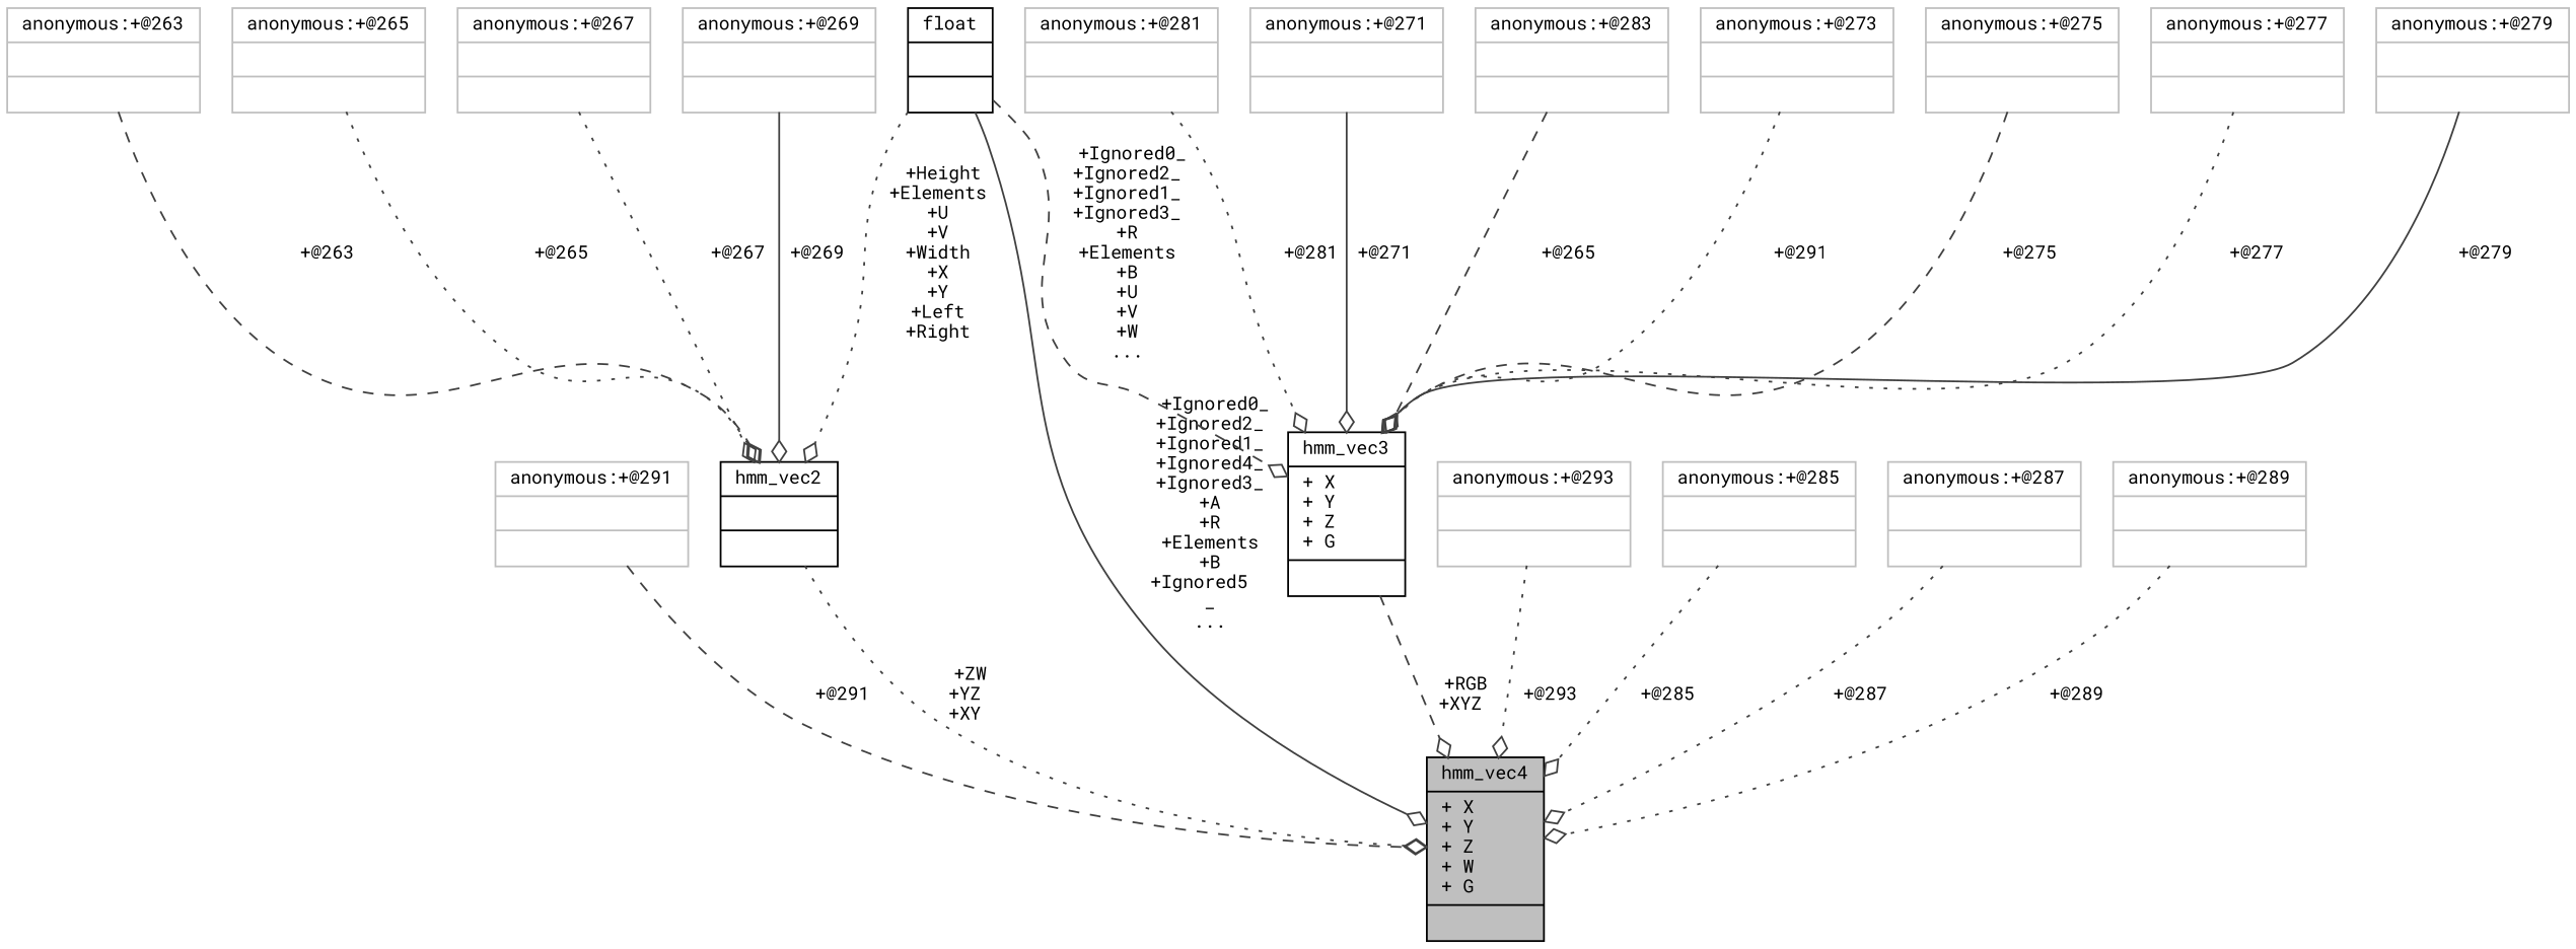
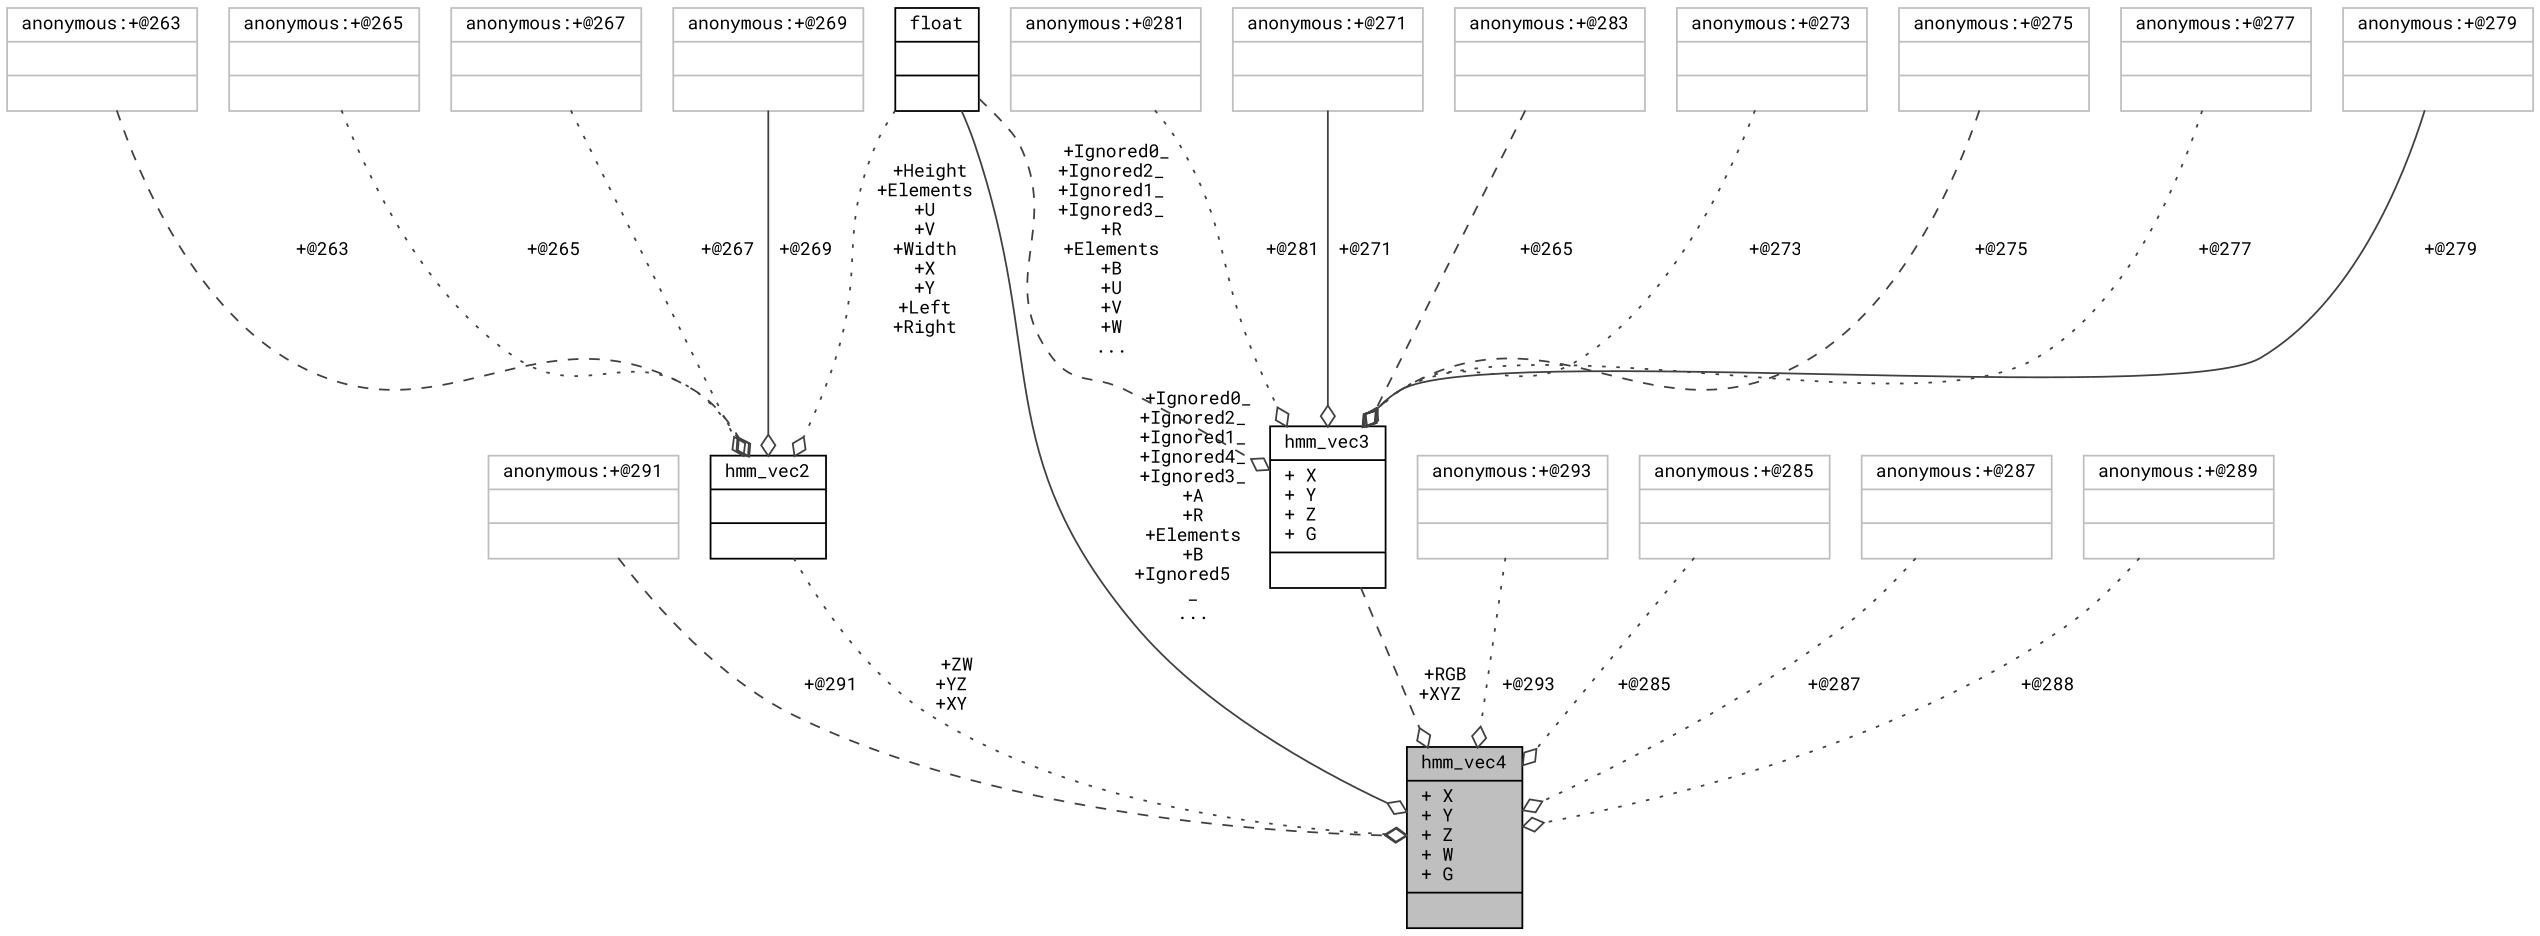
  digraph {
    fontname="Roboto Mono"
    node [color=grey75 fontname="Roboto Mono" fontsize=10 shape=record]
    edge [arrowhead=odiamond color=grey25 fontname="Roboto Mono" fontsize=10 labelfontname=Helvetica labelfontsize=10 style=dotted]
    n1 [color=black fillcolor=grey75 fontcolor=black height=0.2 label="{hmm_vec4\n|+ X\l+ Y\l+ Z\l+ W\l+ G\l|}" style=filled width=0.4]
    n2 [height=0.2 label="{anonymous:+@291\n||}" width=0.4]
    n3 [color=black height=0.2 label="{hmm_vec2\n||}" width=0.4]
    n4 [color=black height=0.2 label="{hmm_vec3\n|+ X\l+ Y\l+ Z\l+ G\l|}" width=0.4]
    n5 [color=black height=0.2 label="{float\n||}" width=0.4]
    n6 [height=0.2 label="{anonymous:+@263\n||}" width=0.4]
    n7 [height=0.2 label="{anonymous:+@265\n||}" width=0.4]
    n8 [height=0.2 label="{anonymous:+@267\n||}" width=0.4]
    n9 [height=0.2 label="{anonymous:+@269\n||}" width=0.4]
    n10 [height=0.2 label="{anonymous:+@293\n||}" width=0.4]
    n11 [height=0.2 label="{anonymous:+@281\n||}" width=0.4]
    n12 [height=0.2 label="{anonymous:+@271\n||}" width=0.4]
    n13 [height=0.2 label="{anonymous:+@283\n||}" width=0.4]
    n14 [height=0.2 label="{anonymous:+@273\n||}" width=0.4]
    n15 [height=0.2 label="{anonymous:+@275\n||}" width=0.4]
    n16 [height=0.2 label="{anonymous:+@277\n||}" width=0.4]
    n17 [height=0.2 label="{anonymous:+@279\n||}" width=0.4]
    n18 [height=0.2 label="{anonymous:+@285\n||}" width=0.4]
    n19 [height=0.2 label="{anonymous:+@287\n||}" width=0.4]
    n20 [height=0.2 label="{anonymous:+@289\n||}" width=0.4]
    n2 -> n1 [label=" +@291" style=dashed]
    n3 -> n1 [label=" +ZW\n+YZ\n+XY"]
    n4 -> n1 [label=" +RGB\n+XYZ" style=dashed]
    n5 -> n1 [label=" +Ignored0_\n+Ignored2_\n+Ignored1_\n+Ignored4_\n+Ignored3_\n+A\n+R\n+Elements\n+B\n+Ignored5\l_\n..." style=solid]
    n5 -> n3 [label=" +Height\n+Elements\n+U\n+V\n+Width\n+X\n+Y\n+Left\n+Right"]
    n5 -> n4 [label=" +Ignored0_\n+Ignored2_\n+Ignored1_\n+Ignored3_\n+R\n+Elements\n+B\n+U\n+V\n+W\n..." style=dashed]
    n6 -> n3 [label=" +@263" style=dashed]
    n7 -> n3 [label=" +@265"]
    n8 -> n3 [label=" +@267"]
    n9 -> n3 [label=" +@269" style=solid]
    n10 -> n1 [label=" +@293"]
    n11 -> n4 [label=" +@281"]
    n12 -> n4 [label=" +@271" style=solid]
    n13 -> n4 [label=" +@265" style=dashed]
-   n14 -> n4 [label=" +@291"]
+   n14 -> n4 [label=" +@273"]
    n15 -> n4 [label=" +@275" style=dashed]
    n16 -> n4 [label=" +@277"]
    n17 -> n4 [label=" +@279" style=solid]
    n18 -> n1 [label=" +@285"]
    n19 -> n1 [label=" +@287"]
-   n20 -> n1 [label=" +@289"]
+   n20 -> n1 [label=" +@288"]
  }
